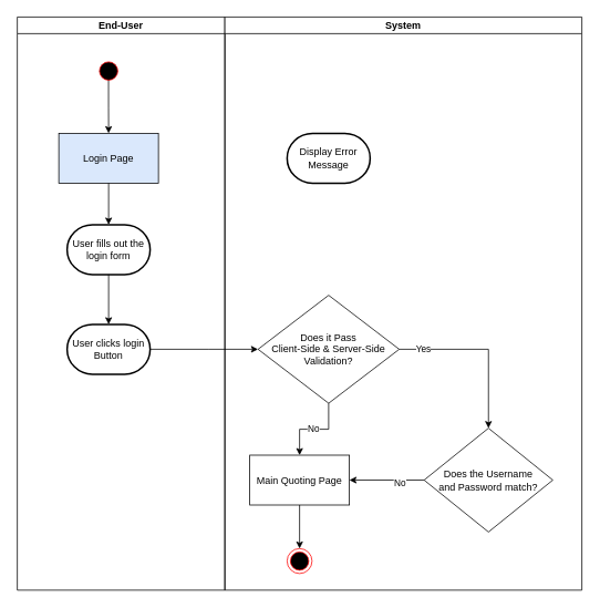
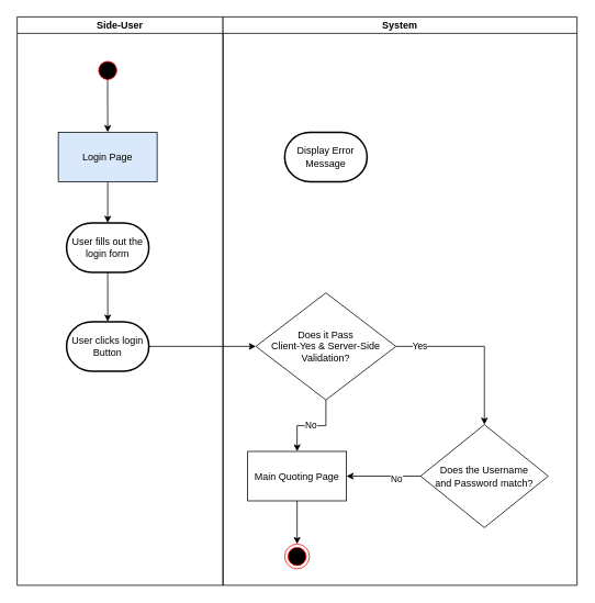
  <mxCell id="0" />
  <mxCell id="1" parent="0" />
- <mxCell id="2" value="End-User" style="swimlane;startSize=20;" parent="1" vertex="1"><mxGeometry x="20" y="20" width="250" height="690" as="geometry" /></mxCell>
+ <mxCell id="2" value="Side-User" style="swimlane;startSize=20;" parent="1" vertex="1"><mxGeometry x="20" y="20" width="250" height="690" as="geometry" /></mxCell>
  <mxCell id="3" style="edgeStyle=orthogonalEdgeStyle;rounded=0;orthogonalLoop=1;jettySize=auto;html=1;entryX=0.5;entryY=0;entryDx=0;entryDy=0;entryPerimeter=0;exitX=0.496;exitY=0.827;exitDx=0;exitDy=0;exitPerimeter=0;" parent="2" source="4" edge="1"><mxGeometry relative="1" as="geometry"><mxPoint x="110" y="140" as="targetPoint" /></mxGeometry></mxCell>
  <mxCell id="4" value="" style="ellipse;html=1;shape=startState;fillColor=#000000;strokeColor=#ff0000;" parent="2" vertex="1"><mxGeometry x="95" y="50" width="30" height="30" as="geometry" /></mxCell>
  <mxCell id="5" value="Login Page" style="rounded=0;whiteSpace=wrap;html=1;fillColor=#dae8fc;" parent="2" vertex="1"><mxGeometry x="50" y="140" width="120" height="60" as="geometry" /></mxCell>
  <mxCell id="6" value="User fills out the login form" style="strokeWidth=2;html=1;shape=mxgraph.flowchart.terminator;whiteSpace=wrap;" parent="2" vertex="1"><mxGeometry x="60" y="250" width="100" height="60" as="geometry" /></mxCell>
  <mxCell id="7" style="edgeStyle=orthogonalEdgeStyle;rounded=0;orthogonalLoop=1;jettySize=auto;html=1;entryX=0.5;entryY=0;entryDx=0;entryDy=0;entryPerimeter=0;" parent="2" source="5" target="6" edge="1"><mxGeometry relative="1" as="geometry" /></mxCell>
  <mxCell id="8" value="User clicks login Button" style="strokeWidth=2;html=1;shape=mxgraph.flowchart.terminator;whiteSpace=wrap;" parent="2" vertex="1"><mxGeometry x="60" y="370" width="100" height="60" as="geometry" /></mxCell>
  <mxCell id="9" style="edgeStyle=orthogonalEdgeStyle;rounded=0;orthogonalLoop=1;jettySize=auto;html=1;exitX=0.5;exitY=1;exitDx=0;exitDy=0;exitPerimeter=0;entryX=0.5;entryY=0;entryDx=0;entryDy=0;entryPerimeter=0;" parent="2" source="6" target="8" edge="1"><mxGeometry relative="1" as="geometry"><mxPoint x="110.238" y="330" as="targetPoint" /></mxGeometry></mxCell>
  <mxCell id="10" value="System" style="swimlane;startSize=20;" parent="1" vertex="1"><mxGeometry x="270" y="20" width="430" height="690" as="geometry" /></mxCell>
  <mxCell id="11" value="No" style="edgeStyle=orthogonalEdgeStyle;rounded=0;orthogonalLoop=1;jettySize=auto;html=1;" parent="10" source="13" target="17" edge="1"><mxGeometry relative="1" as="geometry" /></mxCell>
  <mxCell id="12" value="Yes" style="edgeStyle=orthogonalEdgeStyle;rounded=0;orthogonalLoop=1;jettySize=auto;html=1;" parent="10" source="13" target="19" edge="1"><mxGeometry x="-0.703" relative="1" as="geometry"><mxPoint x="-1" as="offset" /></mxGeometry></mxCell>
- <mxCell id="13" value="Does it Pass &lt;br&gt;Client-Side &amp;amp; Server-Side Validation?" style="rhombus;whiteSpace=wrap;html=1;" parent="10" vertex="1"><mxGeometry x="40" y="335" width="170" height="130" as="geometry" /></mxCell>
+ <mxCell id="13" value="Does it Pass &lt;br&gt;Client-Yes &amp;amp; Server-Side Validation?" style="rhombus;whiteSpace=wrap;html=1;" parent="10" vertex="1"><mxGeometry x="40" y="335" width="170" height="130" as="geometry" /></mxCell>
  <mxCell id="14" value="Display Error Message" style="strokeWidth=2;html=1;shape=mxgraph.flowchart.terminator;whiteSpace=wrap;" parent="10" vertex="1"><mxGeometry x="75" y="140" width="100" height="60" as="geometry" /></mxCell>
  <mxCell id="15" value="" style="ellipse;html=1;shape=endState;fillColor=#000000;strokeColor=#ff0000;" parent="10" vertex="1"><mxGeometry x="75" y="640" width="30" height="30" as="geometry" /></mxCell>
  <mxCell id="16" style="edgeStyle=orthogonalEdgeStyle;rounded=0;orthogonalLoop=1;jettySize=auto;html=1;entryX=0.5;entryY=0;entryDx=0;entryDy=0;" parent="10" source="17" target="15" edge="1"><mxGeometry relative="1" as="geometry" /></mxCell>
  <mxCell id="17" value="Main Quoting Page" style="rounded=0;whiteSpace=wrap;html=1;" parent="10" vertex="1"><mxGeometry x="30" y="527.5" width="120" height="60" as="geometry" /></mxCell>
  <mxCell id="18" value="No" style="edgeStyle=orthogonalEdgeStyle;rounded=0;orthogonalLoop=1;jettySize=auto;html=1;entryX=1;entryY=0.5;entryDx=0;entryDy=0;" edge="1" parent="10" source="19" target="17"><mxGeometry x="-0.333" y="3" relative="1" as="geometry"><mxPoint x="1" as="offset" /></mxGeometry></mxCell>
  <mxCell id="19" value="Does the Username &lt;br&gt;and Password match?" style="rhombus;whiteSpace=wrap;html=1;" vertex="1" parent="10"><mxGeometry x="240" y="495" width="155" height="125" as="geometry" /></mxCell>
  <mxCell id="20" style="edgeStyle=orthogonalEdgeStyle;rounded=0;orthogonalLoop=1;jettySize=auto;html=1;entryX=0;entryY=0.5;entryDx=0;entryDy=0;" parent="1" source="8" target="13" edge="1"><mxGeometry relative="1" as="geometry"><Array as="points"><mxPoint x="250" y="420" /><mxPoint x="250" y="420" /></Array></mxGeometry></mxCell>
